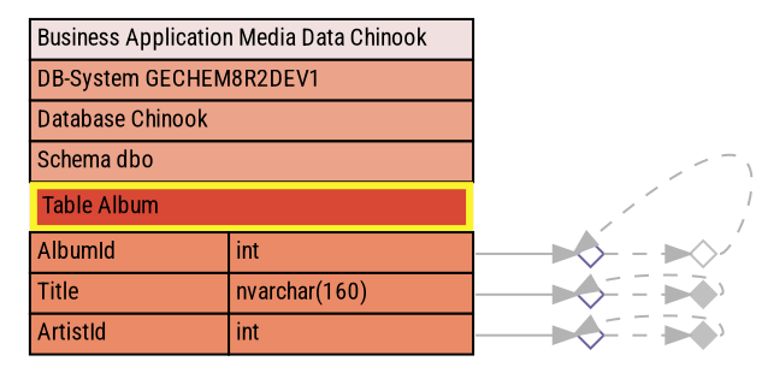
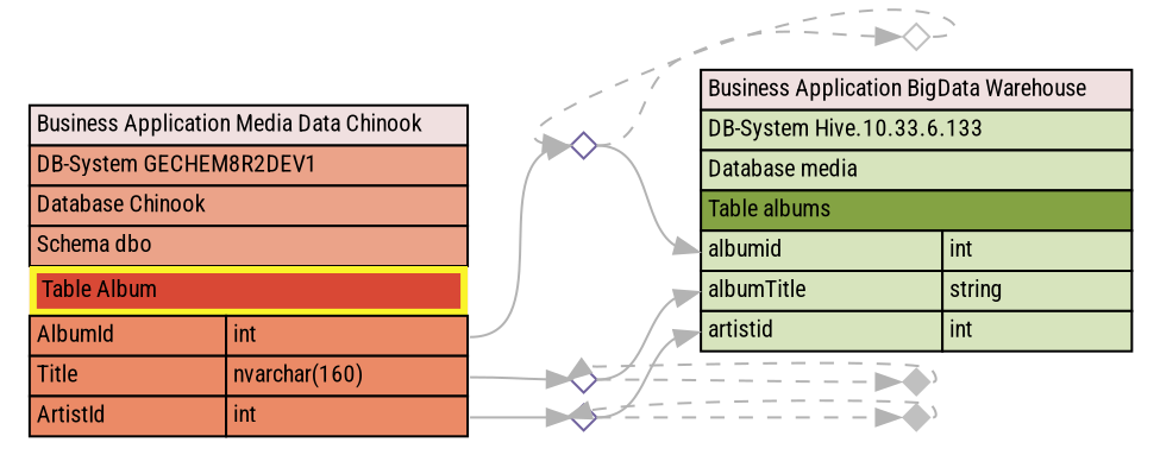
  digraph {
    nodesep=0.05
    penwidth=0.1
    rankdir=LR
    fontname="Roboto Condensed"
    node [color="#6F619D" fillcolor=white fixedsize=true fontcolor=black fontname="Roboto Condensed" fontsize=10 shape=diamond style=filled]
    edge [color=grey70 fontcolor=black fontname="Roboto Condensed" fontsize=10 headport=w tailport=e]
    n1 [height=0.15 label=<<table href="[&amp;apos;2859464&amp;apos;,&amp;apos;_top&amp;apos;]" target="_blank" tooltip="Transformation-Map AlbumId TO AlbumId" border="0" cellborder="0" cellpadding="1.5"><tr><td port="0">&#160;</td></tr></table>> width=0.15]
    n2 [color=gray height=0.15 label=<<table href="[&amp;apos;2904695&amp;apos;,&amp;apos;_top&amp;apos;]" target="_blank" tooltip="Stitching Element Link |Album TO albums|2859463|sti_struct|2859463|Album TO albums|.|AlbumId TO AlbumId|2859464|stitch|2859464|AlbumId TO AlbumId|" border="0" cellborder="0" cellpadding="1.5"><tr><td port="0">&#160;</td></tr></table>> width=0.15]
+   n3 [color=black fixedsize=false label=<<table cellspacing="0" border="0" cellborder="1"> <tr><td align="left" href="" bgcolor="#F0E0E0" colspan="2" tooltip="Business Application BigData Warehouse">Business Application BigData Warehouse       </td></tr> <tr><td align="left" href="" bgcolor="#d7e4bd" colspan="2" tooltip="DB-System Hive.10.33.6.133">DB-System Hive.10.33.6.133     </td></tr> <tr><td align="left" href="" bgcolor="#d7e4bd" colspan="2" tooltip="Database Hive.10.33.6.133.media">Database media  </td></tr> <tr><td port="0" href="[&amp;apos;1127225&amp;apos;,&amp;apos;_top&amp;apos;]" target="_blank" bgcolor="#84a343" tooltip="Table | View media.albums" colspan="2" align="left">Table albums  </td></tr> <tr><td port="L6" href="[&amp;apos;1127227&amp;apos;,&amp;apos;_top&amp;apos;]" target="_blank" align="left" bgcolor="#d7e4bd" tooltip="Column albums.albumid">albumid </td><td port="R6" align="left" bgcolor="#d7e4bd" href="" tooltip="Column int">int</td></tr> <tr><td port="L11" href="[&amp;apos;2874895&amp;apos;,&amp;apos;_top&amp;apos;]" target="_blank" align="left" bgcolor="#d7e4bd" tooltip="Column albums.albumTitle">albumTitle  </td><td port="R11" align="left" bgcolor="#d7e4bd" href="" tooltip="Column string">string</td></tr> <tr><td port="L16" href="[&amp;apos;1127226&amp;apos;,&amp;apos;_top&amp;apos;]" target="_blank" align="left" bgcolor="#d7e4bd" tooltip="Column albums.artistid">artistid </td><td port="R16" align="left" bgcolor="#d7e4bd" href="" tooltip="Column int">int</td></tr> </table>> shape=plaintext]
    n4 [height=0.15 label=<<table href="[&amp;apos;2859466&amp;apos;,&amp;apos;_top&amp;apos;]" target="_blank" tooltip="Transformation-Map Title TO Title" border="0" cellborder="0" cellpadding="1.5"><tr><td port="0">&#160;</td></tr></table>> width=0.15]
    n5 [color=gray fillcolor=gray height=0.15 label=<<table href="[&amp;apos;2904697&amp;apos;,&amp;apos;_top&amp;apos;]" target="_blank" tooltip="Stitching Element Link |Album TO albums|2859463|sti_struct|2859463|Album TO albums|.|Title TO Title|2859466|stitch|2859466|Title TO Title|&amp;#10;Identical Names" border="0" cellborder="0" cellpadding="1.5"><tr><td port="0">&#160;</td></tr></table>> width=0.15]
    n6 [height=0.15 label=<<table href="[&amp;apos;2859465&amp;apos;,&amp;apos;_top&amp;apos;]" target="_blank" tooltip="Transformation-Map ArtistId TO ArtistId" border="0" cellborder="0" cellpadding="1.5"><tr><td port="0">&#160;</td></tr></table>> width=0.15]
    n7 [color=gray fillcolor=gray height=0.15 label=<<table href="[&amp;apos;2904696&amp;apos;,&amp;apos;_top&amp;apos;]" target="_blank" tooltip="Stitching Element Link |Album TO albums|2859463|sti_struct|2859463|Album TO albums|.|ArtistId TO ArtistId|2859465|stitch|2859465|ArtistId TO ArtistId|&amp;#10;Identical Names" border="0" cellborder="0" cellpadding="1.5"><tr><td port="0">&#160;</td></tr></table>> width=0.15]
    n8 [color=black fixedsize=false label=<<table cellspacing="0" border="0" cellborder="1"> <tr><td align="left" href="" bgcolor="#F0E0E0" colspan="2" tooltip="Business Application Media Data Chinook">Business Application Media Data Chinook       </td></tr> <tr><td align="left" href="" bgcolor="#EBA389" colspan="2" tooltip="DB-System GECHEM8R2DEV1">DB-System GECHEM8R2DEV1    </td></tr> <tr><td align="left" href="" bgcolor="#EBA389" colspan="2" tooltip="Database GECHEM8R2DEV1.Chinook">Database Chinook   </td></tr> <tr><td align="left" href="" bgcolor="#EBA389" colspan="2" tooltip="Schema Chinook.dbo">Schema dbo  </td></tr> <tr><td port="0" href="[&amp;apos;1401317&amp;apos;,&amp;apos;_top&amp;apos;]" target="_blank" bgcolor="#D94835" tooltip="Table | View dbo.Album" border="3" color="#FAF42A" colspan="2" align="left">Table Album  </td></tr> <tr><td port="L1" href="[&amp;apos;1401412&amp;apos;,&amp;apos;_top&amp;apos;]" target="_blank" align="left" bgcolor="#EB8A66" tooltip="Column Album.AlbumId">AlbumId </td><td port="R1" align="left" bgcolor="#EB8A66" href="" tooltip="Column int">int</td></tr> <tr><td port="L2" href="[&amp;apos;1401413&amp;apos;,&amp;apos;_top&amp;apos;]" target="_blank" align="left" bgcolor="#EB8A66" tooltip="Column Album.Title">Title </td><td port="R2" align="left" bgcolor="#EB8A66" href="" tooltip="Column nvarchar">nvarchar(160)</td></tr> <tr><td port="L3" href="[&amp;apos;1401414&amp;apos;,&amp;apos;_top&amp;apos;]" target="_blank" align="left" bgcolor="#EB8A66" tooltip="Column Album.ArtistId">ArtistId </td><td port="R3" align="left" bgcolor="#EB8A66" href="" tooltip="Column int">int</td></tr> </table>> shape=plaintext]
    n1 -> n2 [style=dashed]
+   n1 -> n3 [headport="L6:w"]
    n2 -> n1 [style=dashed]
+   n4 -> n3 [headport="L11:w"]
    n4 -> n5 [style=dashed]
    n5 -> n4 [style=dashed]
+   n6 -> n3 [headport="L16:w"]
    n6 -> n7 [style=dashed]
    n7 -> n6 [style=dashed]
    n8 -> n1 [tailport="R1:e"]
    n8 -> n4 [tailport="R2:e"]
    n8 -> n6 [tailport="R3:e"]
  }
